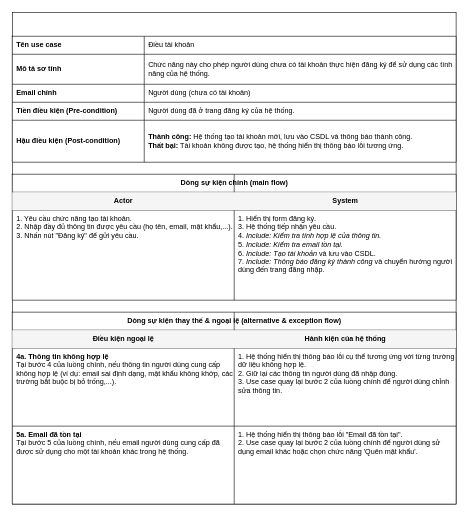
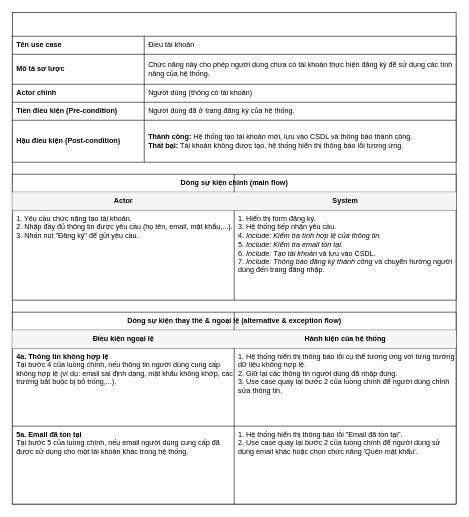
  <mxCell id="0" />
  <mxCell id="1" parent="0" />
  <mxCell id="2" value="" style="rounded=0;whiteSpace=wrap;html=1;shadow=0;strokeWidth=1;fillColor=none;verticalAlign=top;align=left;spacingLeft=10;spacingTop=10;" parent="1" vertex="1"><mxGeometry x="20" y="20" width="740" height="820" as="geometry" /></mxCell>
  <mxCell id="3" value="" style="shape=table;startSize=0;container=1;collapsible=0;childLayout=tableLayout;fixedRows=1;rowLines=1;fontStyle=0;align=center;resizeLast=1;fontFamily=Helvetica;fontSize=12;" parent="2" vertex="1"><mxGeometry y="40" width="740" height="210" as="geometry" /></mxCell>
  <mxCell id="4" style="shape=tableRow;horizontal=0;startSize=0;swimlaneHead=0;swimlaneBody=0;top=0;left=0;bottom=0;right=0;collapsible=0;dropTarget=0;fillColor=none;" parent="3" vertex="1"><mxGeometry width="740" height="30" as="geometry" /></mxCell>
  <mxCell id="5" value="&lt;b&gt;Tên use case&lt;/b&gt;" style="shape=partialRectangle;html=1;collapsible=0;dropTarget=0;pointerEvents=0;fillColor=none;top=0;left=0;bottom=0;right=0;strokeColor=inherit;align=left;verticalAlign=middle;spacingLeft=5;" parent="4" vertex="1"><mxGeometry width="220" height="30" as="geometry" /></mxCell>
  <mxCell id="6" value="Điều tài khoản" style="shape=partialRectangle;html=1;collapsible=0;dropTarget=0;pointerEvents=0;fillColor=none;top=0;left=0;bottom=0;right=0;strokeColor=inherit;align=left;verticalAlign=middle;spacingLeft=5;" parent="4" vertex="1"><mxGeometry x="220" width="520" height="30" as="geometry" /></mxCell>
  <mxCell id="7" style="shape=tableRow;horizontal=0;startSize=0;swimlaneHead=0;swimlaneBody=0;top=0;left=0;bottom=0;right=0;collapsible=0;dropTarget=0;fillColor=none;" parent="3" vertex="1"><mxGeometry y="30" width="740" height="50" as="geometry" /></mxCell>
- <mxCell id="8" value="&lt;b&gt;Mô tả sơ tính&lt;/b&gt;" style="shape=partialRectangle;html=1;collapsible=0;dropTarget=0;pointerEvents=0;fillColor=none;top=0;left=0;bottom=0;right=0;strokeColor=inherit;align=left;verticalAlign=middle;spacingLeft=5;whiteSpace=wrap;" parent="7" vertex="1"><mxGeometry width="220" height="50" as="geometry" /></mxCell>
+ <mxCell id="8" value="&lt;b&gt;Mô tả sơ lược&lt;/b&gt;" style="shape=partialRectangle;html=1;collapsible=0;dropTarget=0;pointerEvents=0;fillColor=none;top=0;left=0;bottom=0;right=0;strokeColor=inherit;align=left;verticalAlign=middle;spacingLeft=5;whiteSpace=wrap;" parent="7" vertex="1"><mxGeometry width="220" height="50" as="geometry" /></mxCell>
  <mxCell id="9" value="Chức năng này cho phép người dùng chưa có tài khoản thực hiện đăng ký để sử dụng các tính năng của hệ thống." style="shape=partialRectangle;html=1;collapsible=0;dropTarget=0;pointerEvents=0;fillColor=none;top=0;left=0;bottom=0;right=0;strokeColor=inherit;align=left;verticalAlign=middle;spacingLeft=5;whiteSpace=wrap;" parent="7" vertex="1"><mxGeometry x="220" width="520" height="50" as="geometry" /></mxCell>
  <mxCell id="10" style="shape=tableRow;horizontal=0;startSize=0;swimlaneHead=0;swimlaneBody=0;top=0;left=0;bottom=0;right=0;collapsible=0;dropTarget=0;fillColor=none;" parent="3" vertex="1"><mxGeometry y="80" width="740" height="30" as="geometry" /></mxCell>
- <mxCell id="11" value="&lt;b&gt;Email chính&lt;/b&gt;" style="shape=partialRectangle;html=1;collapsible=0;dropTarget=0;pointerEvents=0;fillColor=none;top=0;left=0;bottom=0;right=0;strokeColor=inherit;align=left;verticalAlign=middle;spacingLeft=5;" parent="10" vertex="1"><mxGeometry width="220" height="30" as="geometry" /></mxCell>
- <mxCell id="12" value="Người dùng (chưa có tài khoản)" style="shape=partialRectangle;html=1;collapsible=0;dropTarget=0;pointerEvents=0;fillColor=none;top=0;left=0;bottom=0;right=0;strokeColor=inherit;align=left;verticalAlign=middle;spacingLeft=5;" parent="10" vertex="1"><mxGeometry x="220" width="520" height="30" as="geometry" /></mxCell>
+ <mxCell id="11" value="&lt;b&gt;Actor chính&lt;/b&gt;" style="shape=partialRectangle;html=1;collapsible=0;dropTarget=0;pointerEvents=0;fillColor=none;top=0;left=0;bottom=0;right=0;strokeColor=inherit;align=left;verticalAlign=middle;spacingLeft=5;" parent="10" vertex="1"><mxGeometry width="220" height="30" as="geometry" /></mxCell>
+ <mxCell id="12" value="Người dùng (thông có tài khoản)" style="shape=partialRectangle;html=1;collapsible=0;dropTarget=0;pointerEvents=0;fillColor=none;top=0;left=0;bottom=0;right=0;strokeColor=inherit;align=left;verticalAlign=middle;spacingLeft=5;" parent="10" vertex="1"><mxGeometry x="220" width="520" height="30" as="geometry" /></mxCell>
  <mxCell id="13" style="shape=tableRow;horizontal=0;startSize=0;swimlaneHead=0;swimlaneBody=0;top=0;left=0;bottom=0;right=0;collapsible=0;dropTarget=0;fillColor=none;" parent="3" vertex="1"><mxGeometry y="110" width="740" height="30" as="geometry" /></mxCell>
  <mxCell id="14" value="&lt;b&gt;Tiền điều kiện (Pre-condition)&lt;/b&gt;" style="shape=partialRectangle;html=1;collapsible=0;dropTarget=0;pointerEvents=0;fillColor=none;top=0;left=0;bottom=0;right=0;strokeColor=inherit;align=left;verticalAlign=middle;spacingLeft=5;" parent="13" vertex="1"><mxGeometry width="220" height="30" as="geometry" /></mxCell>
  <mxCell id="15" value="Người dùng đã ở trang đăng ký của hệ thống." style="shape=partialRectangle;html=1;collapsible=0;dropTarget=0;pointerEvents=0;fillColor=none;top=0;left=0;bottom=0;right=0;strokeColor=inherit;align=left;verticalAlign=middle;spacingLeft=5;" parent="13" vertex="1"><mxGeometry x="220" width="520" height="30" as="geometry" /></mxCell>
  <mxCell id="16" style="shape=tableRow;horizontal=0;startSize=0;swimlaneHead=0;swimlaneBody=0;top=0;left=0;bottom=0;right=0;collapsible=0;dropTarget=0;fillColor=none;" parent="3" vertex="1"><mxGeometry y="140" width="740" height="70" as="geometry" /></mxCell>
  <mxCell id="17" value="&lt;b&gt;Hậu điều kiện (Post-condition)&lt;/b&gt;" style="shape=partialRectangle;html=1;collapsible=0;dropTarget=0;pointerEvents=0;fillColor=none;top=0;left=0;bottom=0;right=0;strokeColor=inherit;align=left;verticalAlign=middle;spacingLeft=5;whiteSpace=wrap;" parent="16" vertex="1"><mxGeometry width="220" height="70" as="geometry" /></mxCell>
  <mxCell id="18" value="&lt;b&gt;Thành công:&lt;/b&gt; Hệ thống tạo tài khoản mới, lưu vào CSDL và thông báo thành công.&lt;br&gt;&lt;b&gt;Thất bại:&lt;/b&gt; Tài khoản không được tạo, hệ thống hiển thị thông báo lỗi tương ứng." style="shape=partialRectangle;html=1;collapsible=0;dropTarget=0;pointerEvents=0;fillColor=none;top=0;left=0;bottom=0;right=0;strokeColor=inherit;align=left;verticalAlign=middle;spacingLeft=5;whiteSpace=wrap;" parent="16" vertex="1"><mxGeometry x="220" width="520" height="70" as="geometry" /></mxCell>
  <mxCell id="19" value="" style="shape=table;startSize=0;container=1;collapsible=0;childLayout=tableLayout;fixedRows=1;rowLines=1;fontStyle=0;align=center;resizeLast=1;fontFamily=Helvetica;fontSize=12;" parent="2" vertex="1"><mxGeometry y="270" width="740" height="210" as="geometry" /></mxCell>
  <mxCell id="20" style="shape=tableRow;horizontal=0;startSize=0;swimlaneHead=0;swimlaneBody=0;top=0;left=0;bottom=0;right=0;collapsible=0;dropTarget=0;fillColor=none;" parent="19" vertex="1"><mxGeometry width="740" height="30" as="geometry" /></mxCell>
  <mxCell id="21" value="&lt;b&gt;Dòng sự kiện chính (main flow)&lt;/b&gt;" style="shape=partialRectangle;html=1;collapsible=0;dropTarget=0;pointerEvents=0;fillColor=none;top=0;left=0;bottom=0;right=0;strokeColor=inherit;align=center;verticalAlign=middle;" parent="20" vertex="1"><mxGeometry width="740" height="30" as="geometry" /></mxCell>
  <mxCell id="22" style="shape=tableRow;horizontal=0;startSize=0;swimlaneHead=0;swimlaneBody=0;top=0;left=0;bottom=0;right=0;collapsible=0;dropTarget=0;fillColor=#f5f5f5;" parent="19" vertex="1"><mxGeometry y="30" width="740" height="30" as="geometry" /></mxCell>
  <mxCell id="23" value="&lt;b&gt;Actor&lt;/b&gt;" style="shape=partialRectangle;html=1;collapsible=0;dropTarget=0;pointerEvents=0;fillColor=none;top=0;left=0;bottom=0;right=0;strokeColor=inherit;align=center;verticalAlign=middle;" parent="22" vertex="1"><mxGeometry width="370" height="30" as="geometry" /></mxCell>
  <mxCell id="24" value="&lt;b&gt;System&lt;/b&gt;" style="shape=partialRectangle;html=1;collapsible=0;dropTarget=0;pointerEvents=0;fillColor=none;top=0;left=0;bottom=0;right=0;strokeColor=inherit;align=center;verticalAlign=middle;" parent="22" vertex="1"><mxGeometry x="370" width="370" height="30" as="geometry" /></mxCell>
  <mxCell id="25" style="shape=tableRow;horizontal=0;startSize=0;swimlaneHead=0;swimlaneBody=0;top=0;left=0;bottom=0;right=0;collapsible=0;dropTarget=0;fillColor=none;" parent="19" vertex="1"><mxGeometry y="60" width="740" height="150" as="geometry" /></mxCell>
  <mxCell id="26" value="1. Yêu cầu chức năng tạo tài khoản.&lt;br&gt;2. Nhập đầy đủ thông tin được yêu cầu (họ tên, email, mật khẩu,...).&lt;br&gt;3. Nhấn nút &quot;Đăng ký&quot; để gửi yêu cầu." style="shape=partialRectangle;html=1;collapsible=0;dropTarget=0;pointerEvents=0;fillColor=none;top=0;left=0;bottom=0;right=0;strokeColor=inherit;align=left;verticalAlign=top;whiteSpace=wrap;spacingLeft=5;" parent="25" vertex="1"><mxGeometry width="370" height="150" as="geometry" /></mxCell>
  <mxCell id="27" value="1. Hiển thị form đăng ký.&lt;br&gt;3. Hệ thống tiếp nhận yêu cầu.&lt;br&gt;4. &lt;i&gt;Include: Kiểm tra tính hợp lệ của thông tin.&lt;/i&gt;&lt;br&gt;5. &lt;i&gt;Include: Kiểm tra email tồn tại.&lt;/i&gt;&lt;br&gt;6. &lt;i&gt;Include: Tạo tài khoản&lt;/i&gt; và lưu vào CSDL.&lt;br&gt;7. &lt;i&gt;Include: Thông báo đăng ký thành công&lt;/i&gt; và chuyển hướng người dùng đến trang đăng nhập." style="shape=partialRectangle;html=1;collapsible=0;dropTarget=0;pointerEvents=0;fillColor=none;top=0;left=0;bottom=0;right=0;strokeColor=inherit;align=left;verticalAlign=top;whiteSpace=wrap;spacingLeft=5;" parent="25" vertex="1"><mxGeometry x="370" width="370" height="150" as="geometry" /></mxCell>
  <mxCell id="28" value="" style="shape=table;startSize=0;container=1;collapsible=0;childLayout=tableLayout;fixedRows=1;rowLines=1;fontStyle=0;align=center;resizeLast=1;fontFamily=Helvetica;fontSize=12;" parent="2" vertex="1"><mxGeometry y="500" width="740" height="320" as="geometry" /></mxCell>
  <mxCell id="29" style="shape=tableRow;horizontal=0;startSize=0;swimlaneHead=0;swimlaneBody=0;top=0;left=0;bottom=0;right=0;collapsible=0;dropTarget=0;fillColor=none;" parent="28" vertex="1"><mxGeometry width="740" height="30" as="geometry" /></mxCell>
  <mxCell id="30" value="&lt;b&gt;Dòng sự kiện thay thế &amp;amp; ngoại lệ (alternative &amp;amp; exception flow)&lt;/b&gt;" style="shape=partialRectangle;html=1;collapsible=0;dropTarget=0;pointerEvents=0;fillColor=none;top=0;left=0;bottom=0;right=0;strokeColor=inherit;align=center;verticalAlign=middle;" parent="29" vertex="1"><mxGeometry width="740" height="30" as="geometry" /></mxCell>
  <mxCell id="31" style="shape=tableRow;horizontal=0;startSize=0;swimlaneHead=0;swimlaneBody=0;top=0;left=0;bottom=0;right=0;collapsible=0;dropTarget=0;fillColor=#f5f5f5;" parent="28" vertex="1"><mxGeometry y="30" width="740" height="30" as="geometry" /></mxCell>
  <mxCell id="32" value="&lt;b&gt;Điều kiện ngoại lệ&lt;/b&gt;" style="shape=partialRectangle;html=1;collapsible=0;dropTarget=0;pointerEvents=0;fillColor=none;top=0;left=0;bottom=0;right=0;strokeColor=inherit;align=center;verticalAlign=middle;" parent="31" vertex="1"><mxGeometry width="370" height="30" as="geometry" /></mxCell>
  <mxCell id="33" value="&lt;b&gt;Hành kiện của hệ thống&lt;/b&gt;" style="shape=partialRectangle;html=1;collapsible=0;dropTarget=0;pointerEvents=0;fillColor=none;top=0;left=0;bottom=0;right=0;strokeColor=inherit;align=center;verticalAlign=middle;" parent="31" vertex="1"><mxGeometry x="370" width="370" height="30" as="geometry" /></mxCell>
  <mxCell id="34" style="shape=tableRow;horizontal=0;startSize=0;swimlaneHead=0;swimlaneBody=0;top=0;left=0;bottom=0;right=0;collapsible=0;dropTarget=0;fillColor=none;" parent="28" vertex="1"><mxGeometry y="60" width="740" height="130" as="geometry" /></mxCell>
  <mxCell id="35" value="&lt;b&gt;4a. Thông tin không hợp lệ&lt;/b&gt;&lt;br&gt;Tại bước 4 của luồng chính, nếu thông tin người dùng cung cấp không hợp lệ (ví dụ: email sai định dạng, mật khẩu không khớp, các trường bắt buộc bị bỏ trống,...)." style="shape=partialRectangle;html=1;collapsible=0;dropTarget=0;pointerEvents=0;fillColor=none;top=0;left=0;bottom=0;right=0;strokeColor=inherit;align=left;verticalAlign=top;whiteSpace=wrap;spacingLeft=5;" parent="34" vertex="1"><mxGeometry width="370" height="130" as="geometry" /></mxCell>
  <mxCell id="36" value="1. Hệ thống hiển thị thông báo lỗi cụ thể tương ứng với từng trường dữ liệu không hợp lệ.&lt;br&gt;2. Giữ lại các thông tin người dùng đã nhập đúng.&lt;br&gt;3. Use case quay lại bước 2 của luồng chính để người dùng chỉnh sửa thông tin." style="shape=partialRectangle;html=1;collapsible=0;dropTarget=0;pointerEvents=0;fillColor=none;top=0;left=0;bottom=0;right=0;strokeColor=inherit;align=left;verticalAlign=top;whiteSpace=wrap;spacingLeft=5;" parent="34" vertex="1"><mxGeometry x="370" width="370" height="130" as="geometry" /></mxCell>
  <mxCell id="37" style="shape=tableRow;horizontal=0;startSize=0;swimlaneHead=0;swimlaneBody=0;top=0;left=0;bottom=0;right=0;collapsible=0;dropTarget=0;fillColor=none;" parent="28" vertex="1"><mxGeometry y="190" width="740" height="130" as="geometry" /></mxCell>
  <mxCell id="38" value="&lt;b&gt;5a. Email đã tồn tại&lt;/b&gt;&lt;br&gt;Tại bước 5 của luồng chính, nếu email người dùng cung cấp đã được sử dụng cho một tài khoản khác trong hệ thống." style="shape=partialRectangle;html=1;collapsible=0;dropTarget=0;pointerEvents=0;fillColor=none;top=0;left=0;bottom=0;right=0;strokeColor=inherit;align=left;verticalAlign=top;whiteSpace=wrap;spacingLeft=5;" parent="37" vertex="1"><mxGeometry width="370" height="130" as="geometry" /></mxCell>
  <mxCell id="39" value="1. Hệ thống hiển thị thông báo lỗi &quot;Email đã tồn tại&quot;.&lt;br&gt;2. Use case quay lại bước 2 của luồng chính để người dùng sử dụng email khác hoặc chọn chức năng 'Quên mật khẩu'." style="shape=partialRectangle;html=1;collapsible=0;dropTarget=0;pointerEvents=0;fillColor=none;top=0;left=0;bottom=0;right=0;strokeColor=inherit;align=left;verticalAlign=top;whiteSpace=wrap;spacingLeft=5;" parent="37" vertex="1"><mxGeometry x="370" width="370" height="130" as="geometry" /></mxCell>
